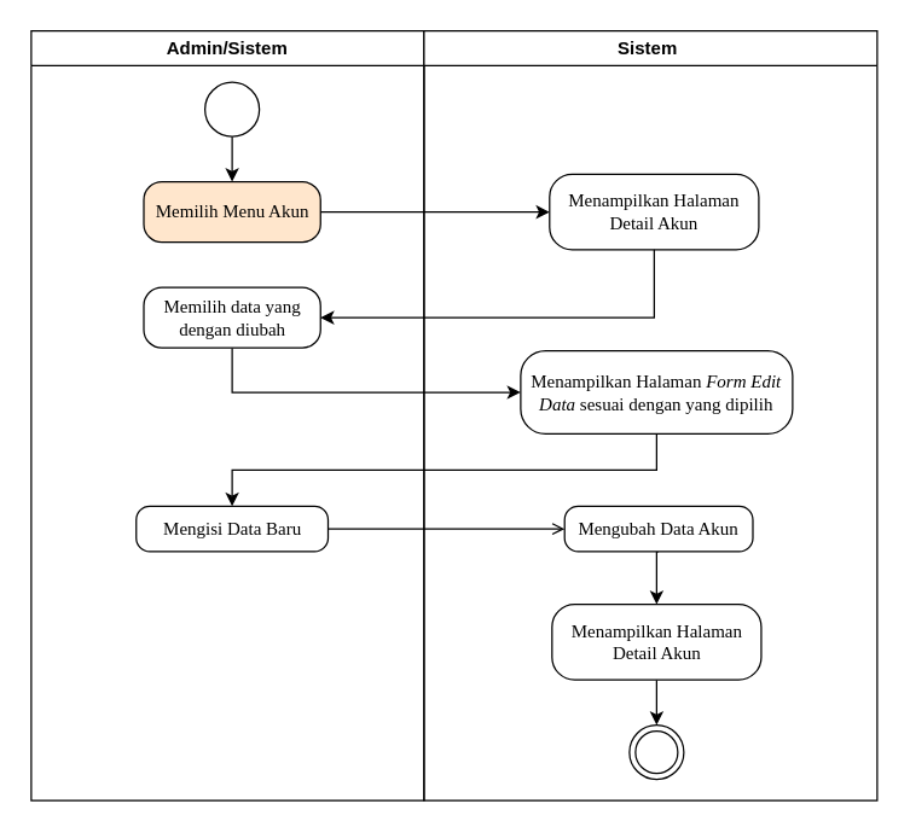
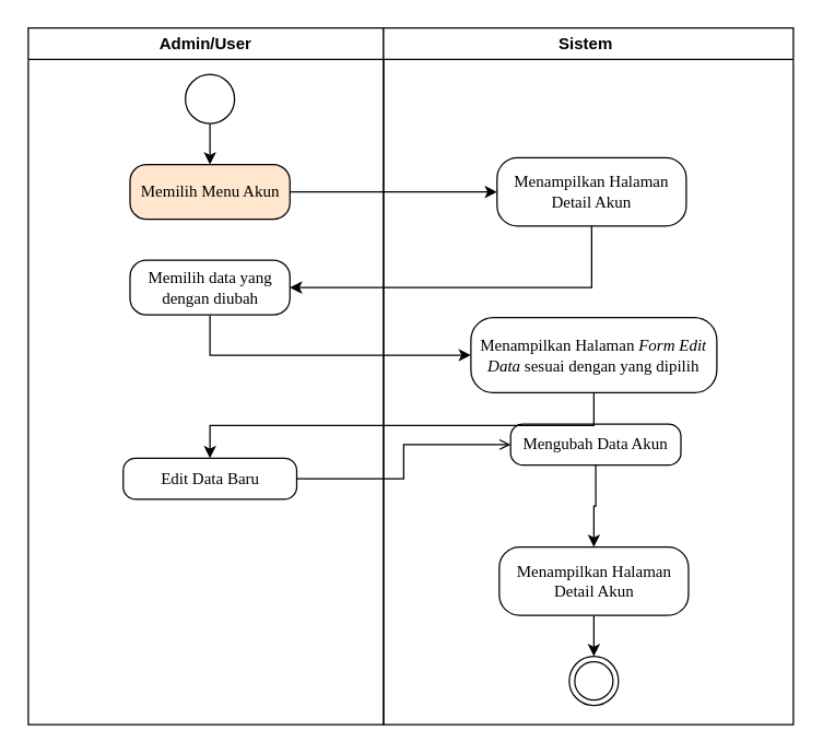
  <mxCell id="0" />
  <mxCell id="1" parent="0" />
- <mxCell id="2" value="Admin/Sistem" style="swimlane;whiteSpace=wrap;html=1;" parent="1" vertex="1"><mxGeometry x="20" y="20" width="260" height="510" as="geometry" /></mxCell>
+ <mxCell id="2" value="Admin/User" style="swimlane;whiteSpace=wrap;html=1;" parent="1" vertex="1"><mxGeometry x="20" y="20" width="260" height="510" as="geometry" /></mxCell>
  <mxCell id="3" style="edgeStyle=orthogonalEdgeStyle;rounded=0;orthogonalLoop=1;jettySize=auto;html=1;exitX=0.5;exitY=1;exitDx=0;exitDy=0;entryX=0.5;entryY=0;entryDx=0;entryDy=0;" parent="2" source="4" target="5" edge="1"><mxGeometry relative="1" as="geometry" /></mxCell>
  <mxCell id="4" value="" style="ellipse;html=1;" parent="2" vertex="1"><mxGeometry x="115" y="34" width="36" height="36" as="geometry" /></mxCell>
  <mxCell id="5" value="&lt;font style=&quot;font-size: 12px;&quot; face=&quot;Times New Roman&quot;&gt;Memilih Menu Akun&lt;/font&gt;" style="rounded=1;whiteSpace=wrap;html=1;arcSize=30;fillColor=#ffe6cc;" parent="2" vertex="1"><mxGeometry x="74.5" y="100" width="117" height="40" as="geometry" /></mxCell>
- <mxCell id="6" value="&lt;font face=&quot;Times New Roman&quot;&gt;Mengisi Data Baru&lt;/font&gt;" style="rounded=1;whiteSpace=wrap;html=1;arcSize=30;" vertex="1" parent="2"><mxGeometry x="69.5" y="315" width="127" height="30" as="geometry" /></mxCell>
+ <mxCell id="6" value="&lt;font face=&quot;Times New Roman&quot;&gt;Edit Data Baru&lt;/font&gt;" style="rounded=1;whiteSpace=wrap;html=1;arcSize=30;" vertex="1" parent="2"><mxGeometry x="69.5" y="315" width="127" height="30" as="geometry" /></mxCell>
  <mxCell id="7" value="Sistem&amp;nbsp;" style="swimlane;whiteSpace=wrap;html=1;" parent="1" vertex="1"><mxGeometry x="280" y="20" width="300" height="510" as="geometry" /></mxCell>
  <mxCell id="8" value="&lt;font style=&quot;font-size: 12px;&quot; face=&quot;Times New Roman&quot;&gt;Menampilkan Halaman Detail Akun&lt;/font&gt;" style="rounded=1;whiteSpace=wrap;html=1;arcSize=30;" parent="7" vertex="1"><mxGeometry x="83.13" y="95" width="138.5" height="50" as="geometry" /></mxCell>
  <mxCell id="9" value="&lt;font style=&quot;font-size: 12px;&quot; face=&quot;Times New Roman&quot;&gt;Menampilkan Halaman &lt;i&gt;Form&lt;/i&gt;&amp;nbsp;&lt;i&gt;Edit Data&lt;/i&gt;&amp;nbsp;sesuai dengan yang dipilih&lt;/font&gt;" style="rounded=1;whiteSpace=wrap;html=1;arcSize=30;" vertex="1" parent="7"><mxGeometry x="64" y="212" width="180" height="55" as="geometry" /></mxCell>
  <mxCell id="10" style="edgeStyle=orthogonalEdgeStyle;rounded=0;orthogonalLoop=1;jettySize=auto;html=1;exitX=0.5;exitY=1;exitDx=0;exitDy=0;entryX=0.5;entryY=0;entryDx=0;entryDy=0;" edge="1" parent="7" source="11" target="13"><mxGeometry relative="1" as="geometry" /></mxCell>
- <mxCell id="11" value="&lt;font face=&quot;Times New Roman&quot;&gt;Mengubah Data Akun&lt;/font&gt;" style="rounded=1;whiteSpace=wrap;html=1;arcSize=30;" vertex="1" parent="7"><mxGeometry x="93.07" y="315" width="124.62" height="30" as="geometry" /></mxCell>
+ <mxCell id="11" value="&lt;font face=&quot;Times New Roman&quot;&gt;Mengubah Data Akun&lt;/font&gt;" style="rounded=1;whiteSpace=wrap;html=1;arcSize=30;" vertex="1" parent="7"><mxGeometry x="93.07" y="290" width="124.62" height="30" as="geometry" /></mxCell>
  <mxCell id="12" style="edgeStyle=orthogonalEdgeStyle;rounded=0;orthogonalLoop=1;jettySize=auto;html=1;exitX=0.5;exitY=1;exitDx=0;exitDy=0;entryX=0.5;entryY=0;entryDx=0;entryDy=0;" edge="1" parent="7" source="13" target="14"><mxGeometry relative="1" as="geometry" /></mxCell>
  <mxCell id="13" value="&lt;font style=&quot;font-size: 12px;&quot; face=&quot;Times New Roman&quot;&gt;Menampilkan Halaman Detail Akun&lt;/font&gt;" style="rounded=1;whiteSpace=wrap;html=1;arcSize=30;" vertex="1" parent="7"><mxGeometry x="84.75" y="380" width="138.5" height="50" as="geometry" /></mxCell>
  <mxCell id="14" value="" style="ellipse;html=1;shape=endState;" parent="7" vertex="1"><mxGeometry x="136" y="460" width="36" height="36" as="geometry" /></mxCell>
  <mxCell id="15" style="edgeStyle=orthogonalEdgeStyle;rounded=0;orthogonalLoop=1;jettySize=auto;html=1;exitX=1;exitY=0.5;exitDx=0;exitDy=0;" parent="1" source="5" target="8" edge="1"><mxGeometry relative="1" as="geometry" /></mxCell>
  <mxCell id="16" style="edgeStyle=orthogonalEdgeStyle;rounded=0;orthogonalLoop=1;jettySize=auto;html=1;exitX=0.5;exitY=1;exitDx=0;exitDy=0;entryX=0;entryY=0.5;entryDx=0;entryDy=0;" edge="1" parent="1" source="17" target="9"><mxGeometry relative="1" as="geometry" /></mxCell>
  <mxCell id="17" value="&lt;font style=&quot;font-size: 12px;&quot; face=&quot;Times New Roman&quot;&gt;Memilih data yang dengan diubah&lt;/font&gt;" style="rounded=1;whiteSpace=wrap;html=1;arcSize=30;" vertex="1" parent="1"><mxGeometry x="94.5" y="190" width="117" height="40" as="geometry" /></mxCell>
  <mxCell id="18" style="edgeStyle=orthogonalEdgeStyle;rounded=0;orthogonalLoop=1;jettySize=auto;html=1;exitX=0.5;exitY=1;exitDx=0;exitDy=0;entryX=1;entryY=0.5;entryDx=0;entryDy=0;" parent="1" source="8" target="17" edge="1"><mxGeometry relative="1" as="geometry" /></mxCell>
  <mxCell id="19" style="edgeStyle=orthogonalEdgeStyle;rounded=0;orthogonalLoop=1;jettySize=auto;html=1;exitX=0.5;exitY=1;exitDx=0;exitDy=0;entryX=0.5;entryY=0;entryDx=0;entryDy=0;" edge="1" parent="1" source="9" target="6"><mxGeometry relative="1" as="geometry" /></mxCell>
  <mxCell id="20" style="edgeStyle=orthogonalEdgeStyle;rounded=0;orthogonalLoop=1;jettySize=auto;html=1;exitX=1;exitY=0.5;exitDx=0;exitDy=0;entryX=0;entryY=0.5;entryDx=0;entryDy=0;endArrow=open;" edge="1" parent="1" source="6" target="11"><mxGeometry relative="1" as="geometry" /></mxCell>
